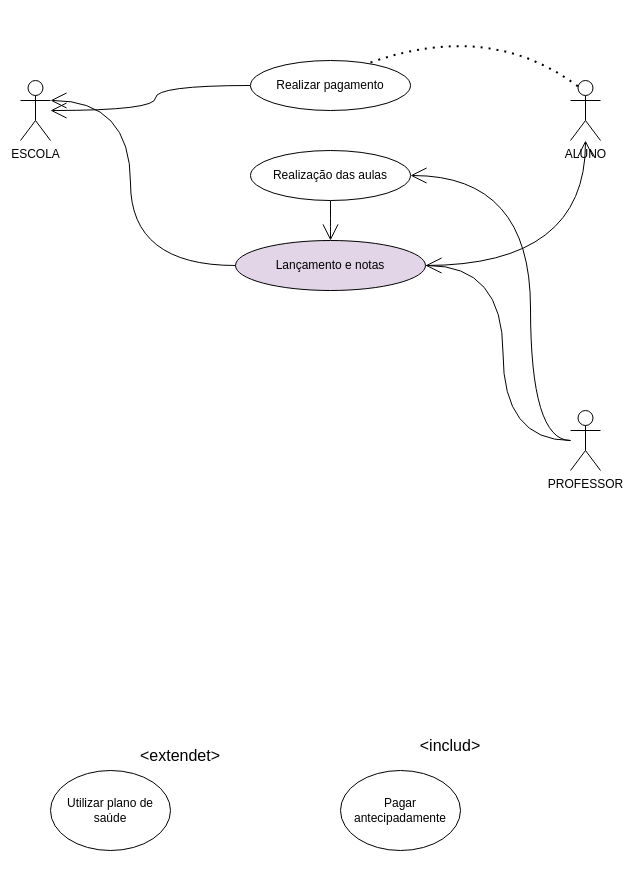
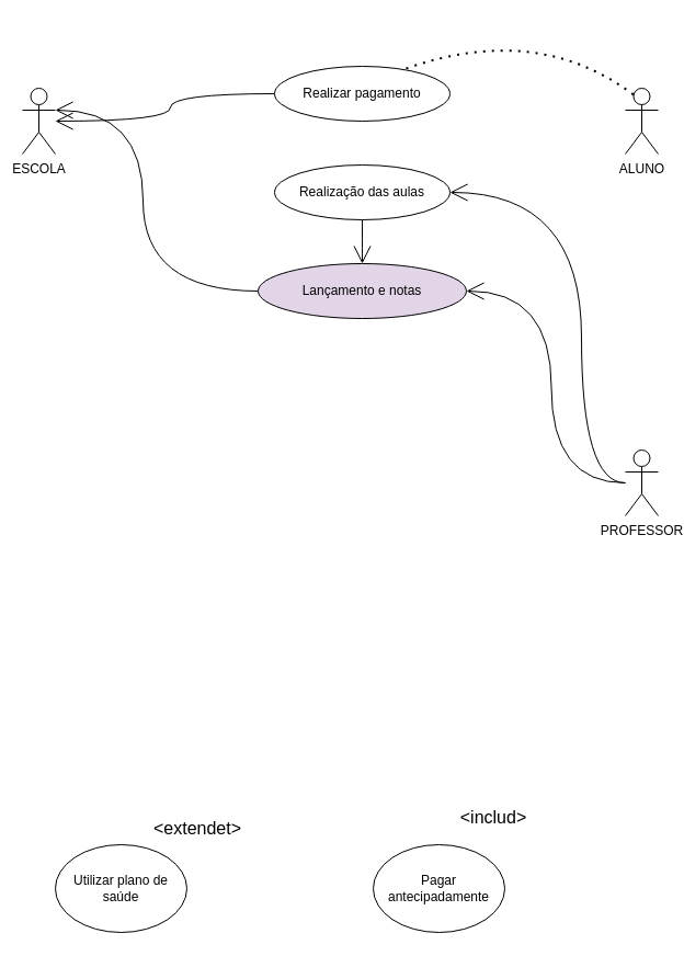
  <mxCell id="0" />
  <mxCell id="1" parent="0" />
  <mxCell id="2" value="ESCOLA" style="shape=umlActor;verticalLabelPosition=bottom;verticalAlign=top;html=1;outlineConnect=0;rounded=0;" vertex="1" parent="1"><mxGeometry x="20" y="80" width="30" height="60" as="geometry" /></mxCell>
  <mxCell id="3" value="ALUNO" style="shape=umlActor;verticalLabelPosition=bottom;verticalAlign=top;html=1;outlineConnect=0;rounded=0;" vertex="1" parent="1"><mxGeometry x="570" y="80" width="30" height="60" as="geometry" /></mxCell>
  <mxCell id="4" style="edgeStyle=orthogonalEdgeStyle;curved=1;orthogonalLoop=1;jettySize=auto;html=1;entryX=1;entryY=0.5;entryDx=0;entryDy=0;fontSize=12;endArrow=open;startSize=14;endSize=14;" edge="1" parent="1" source="6" target="9"><mxGeometry relative="1" as="geometry" /></mxCell>
  <mxCell id="5" style="edgeStyle=orthogonalEdgeStyle;curved=1;orthogonalLoop=1;jettySize=auto;html=1;entryX=1;entryY=0.5;entryDx=0;entryDy=0;fontSize=12;endArrow=open;startSize=14;endSize=14;" edge="1" parent="1" source="6" target="17"><mxGeometry relative="1" as="geometry"><Array as="points"><mxPoint x="530" y="440" /><mxPoint x="530" y="175" /></Array></mxGeometry></mxCell>
  <mxCell id="6" value="PROFESSOR" style="shape=umlActor;verticalLabelPosition=bottom;verticalAlign=top;html=1;outlineConnect=0;rounded=0;" vertex="1" parent="1"><mxGeometry x="570" y="410" width="30" height="60" as="geometry" /></mxCell>
  <mxCell id="7" style="edgeStyle=orthogonalEdgeStyle;curved=1;orthogonalLoop=1;jettySize=auto;html=1;entryX=1;entryY=0.333;entryDx=0;entryDy=0;entryPerimeter=0;fontSize=12;endArrow=open;startSize=14;endSize=14;" edge="1" parent="1" source="9" target="2"><mxGeometry relative="1" as="geometry"><Array as="points"><mxPoint x="130" y="265" /><mxPoint x="130" y="100" /></Array></mxGeometry></mxCell>
- <mxCell id="8" style="edgeStyle=orthogonalEdgeStyle;curved=1;orthogonalLoop=1;jettySize=auto;html=1;fontSize=12;endArrow=open;startSize=14;endSize=14;" edge="1" parent="1" source="9" target="3"><mxGeometry relative="1" as="geometry" /></mxCell>
  <mxCell id="9" value="Lançamento e notas" style="ellipse;whiteSpace=wrap;html=1;rounded=0;fillColor=#e1d5e7;" vertex="1" parent="1"><mxGeometry x="235" y="240" width="190" height="50" as="geometry" /></mxCell>
  <mxCell id="10" style="edgeStyle=orthogonalEdgeStyle;curved=1;orthogonalLoop=1;jettySize=auto;html=1;fontSize=12;endArrow=open;startSize=14;endSize=14;" edge="1" parent="1" source="11" target="2"><mxGeometry relative="1" as="geometry" /></mxCell>
  <mxCell id="11" value="Realizar pagamento&lt;br&gt;" style="ellipse;whiteSpace=wrap;html=1;rounded=0;" vertex="1" parent="1"><mxGeometry x="250" y="60" width="160" height="50" as="geometry" /></mxCell>
  <mxCell id="12" value="Utilizar plano de saúde" style="ellipse;whiteSpace=wrap;html=1;rounded=0;" vertex="1" parent="1"><mxGeometry x="50" y="770" width="120" height="80" as="geometry" /></mxCell>
  <mxCell id="13" value="Pagar antecipadamente" style="ellipse;whiteSpace=wrap;html=1;rounded=0;" vertex="1" parent="1"><mxGeometry x="340" y="770" width="120" height="80" as="geometry" /></mxCell>
  <mxCell id="14" value="&amp;lt;extendet&amp;gt;" style="text;html=1;strokeColor=none;fillColor=none;align=center;verticalAlign=middle;whiteSpace=wrap;rounded=0;fontSize=16;" vertex="1" parent="1"><mxGeometry x="150" y="740" width="60" height="30" as="geometry" /></mxCell>
  <mxCell id="15" value="&amp;lt;includ&amp;gt;" style="text;html=1;strokeColor=none;fillColor=none;align=center;verticalAlign=middle;whiteSpace=wrap;rounded=0;fontSize=16;" vertex="1" parent="1"><mxGeometry x="420" y="730" width="60" height="30" as="geometry" /></mxCell>
  <mxCell id="16" style="edgeStyle=orthogonalEdgeStyle;curved=1;orthogonalLoop=1;jettySize=auto;html=1;entryX=0.5;entryY=0;entryDx=0;entryDy=0;fontSize=12;endArrow=open;startSize=14;endSize=14;" edge="1" parent="1" source="17" target="9"><mxGeometry relative="1" as="geometry" /></mxCell>
  <mxCell id="17" value="Realização das aulas" style="ellipse;whiteSpace=wrap;html=1;rounded=0;" vertex="1" parent="1"><mxGeometry x="250" y="150" width="160" height="50" as="geometry" /></mxCell>
  <mxCell id="18" value="" style="endArrow=none;dashed=1;html=1;dashPattern=1 3;strokeWidth=2;fontSize=12;startSize=14;endSize=14;curved=1;exitX=0.75;exitY=0.04;exitDx=0;exitDy=0;exitPerimeter=0;entryX=0.25;entryY=0.1;entryDx=0;entryDy=0;entryPerimeter=0;" edge="1" parent="1" source="11" target="3"><mxGeometry width="50" height="50" relative="1" as="geometry"><mxPoint x="450" y="50" as="sourcePoint" /><mxPoint x="500" y="0" as="targetPoint" /><Array as="points"><mxPoint x="490" y="20" /></Array></mxGeometry></mxCell>
